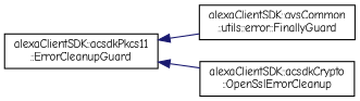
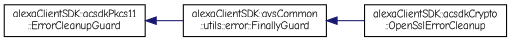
  digraph {
    fontname="Comic Neue"
    rankdir=LR
    node [color=black fillcolor=white fontname="Comic Neue" fontsize=10 shape=record style=filled]
    edge [color=midnightblue dir=back fontname="Comic Neue" fontsize=10 labelfontname=Helvetica labelfontsize=10 style=solid]
    n1 [height=0.2 label="alexaClientSDK::avsCommon\l::utils::error::FinallyGuard" width=0.4]
    n2 [height=0.2 label="alexaClientSDK::acsdkCrypto\l::OpenSslErrorCleanup" width=0.4]
    n3 [height=0.2 label="alexaClientSDK::acsdkPkcs11\l::ErrorCleanupGuard" width=0.4]
-   n3 -> n2
+   n1 -> n2
    n3 -> n1
  }
